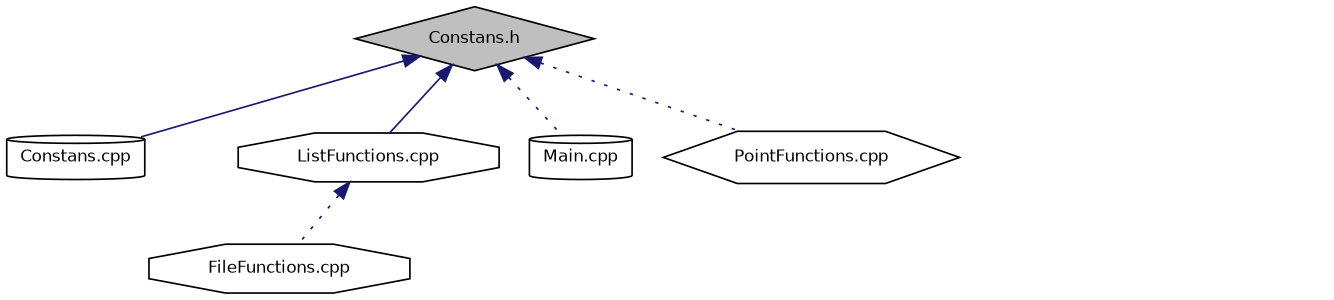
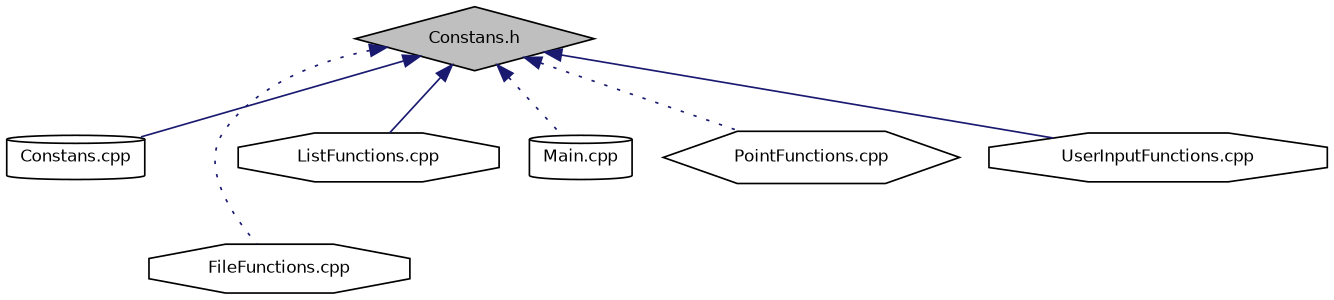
  digraph {
    node [color=black fillcolor=white fontname=Helvetica fontsize=10 shape=octagon style=filled]
    edge [color=midnightblue dir=back fontname=Helvetica fontsize=10 labelfontname=Helvetica labelfontsize=10 style=solid]
    n1 [fillcolor=grey75 fontcolor=black height=0.2 label="Constans.h" shape=diamond width=0.4]
    n2 [height=0.2 label="Constans.cpp" shape=cylinder width=0.4]
    n3 [height=0.2 label="FileFunctions.cpp" width=0.4]
    n4 [height=0.2 label="ListFunctions.cpp" width=0.4]
    n5 [height=0.2 label="Main.cpp" shape=cylinder width=0.4]
    n6 [height=0.2 label="PointFunctions.cpp" shape=hexagon width=0.4]
+   n7 [height=0.2 label="UserInputFunctions.cpp" width=0.4]
    n1 -> n2
-   n4 -> n3 [style=dotted]
+   n1 -> n3 [style=dotted]
    n1 -> n4
    n1 -> n5 [style=dotted]
    n1 -> n6 [style=dotted]
+   n1 -> n7
  }
